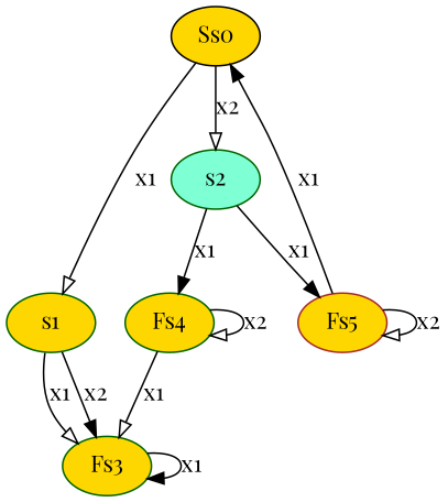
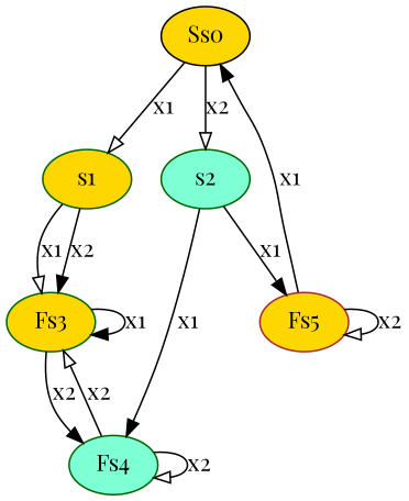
  digraph {
    fontname="Playfair Display"
    node [color=darkgreen fillcolor=gold fontname="Playfair Display" style=filled]
    edge [arrowhead=onormal fontname="Playfair Display"]
    n1 [color=black label=Ss0]
    n2 [label=s1]
    n3 [fillcolor=aquamarine label=s2]
    n4 [label=Fs3]
-   n5 [label=Fs4]
+   n5 [fillcolor=aquamarine label=Fs4]
    n6 [color=brown label=Fs5]
    n1 -> n2 [label=x1]
    n1 -> n3 [label=x2]
    n2 -> n4 [label=x1]
    n2 -> n4 [arrowhead=normal label=x2]
    n3 -> n5 [arrowhead=normal label=x1]
    n3 -> n6 [arrowhead=normal label=x1]
    n4 -> n4 [arrowhead=normal label=x1]
-   n5 -> n4 [label=x1]
+   n4 -> n5 [arrowhead=normal label=x2]
+   n5 -> n4 [label=x2]
    n5 -> n5 [label=x2]
    n6 -> n1 [arrowhead=normal label=x1]
    n6 -> n6 [label=x2]
  }
